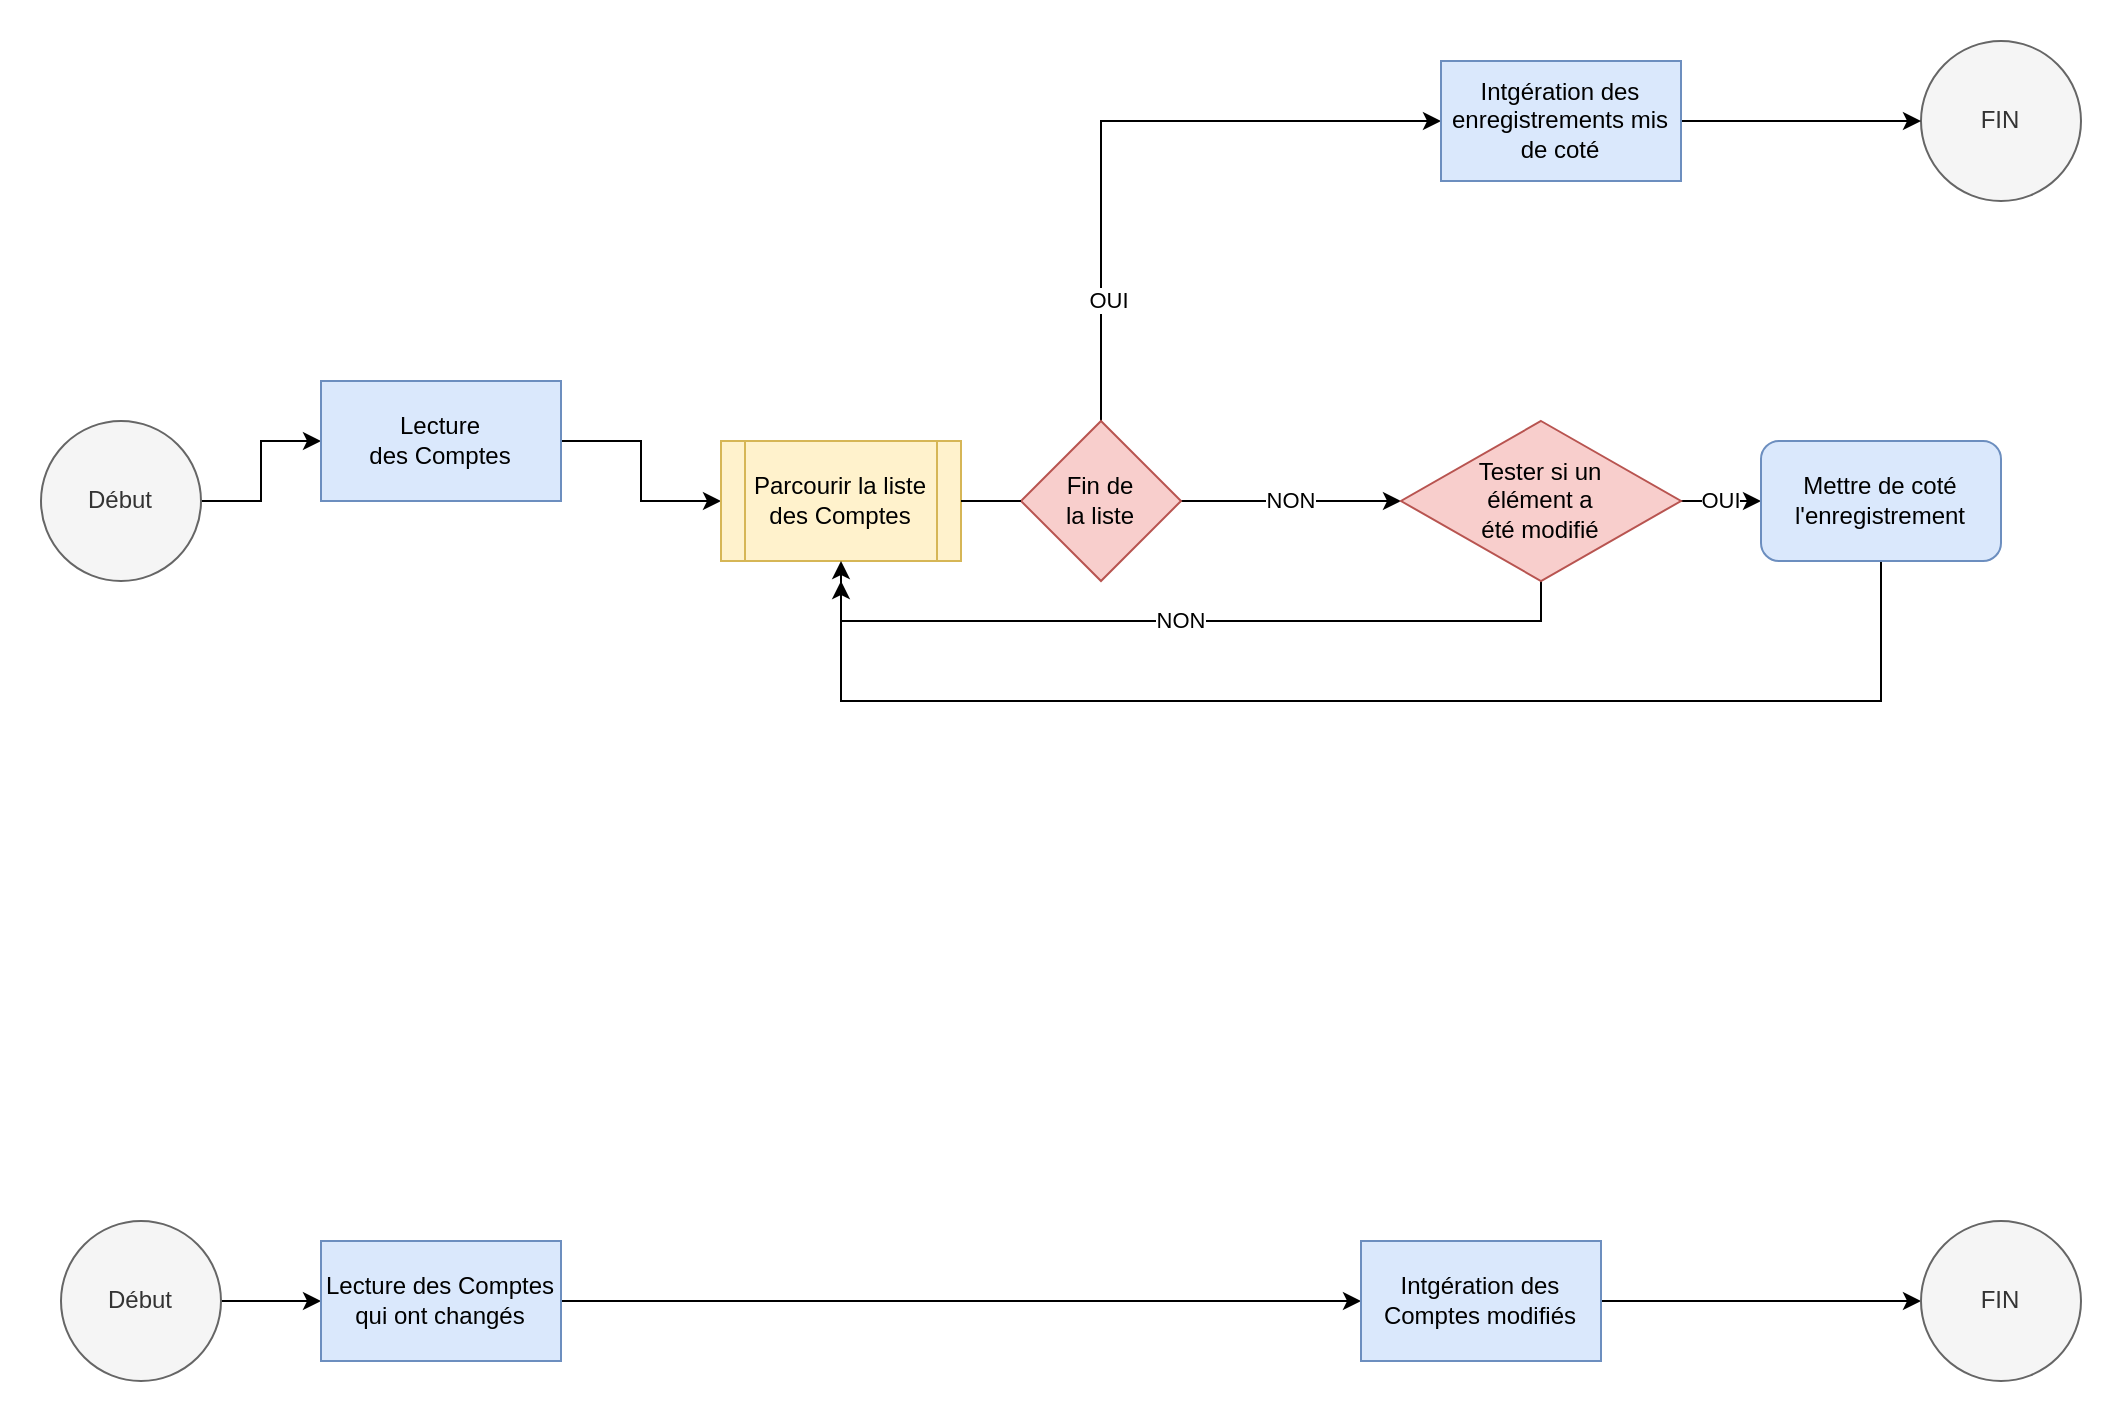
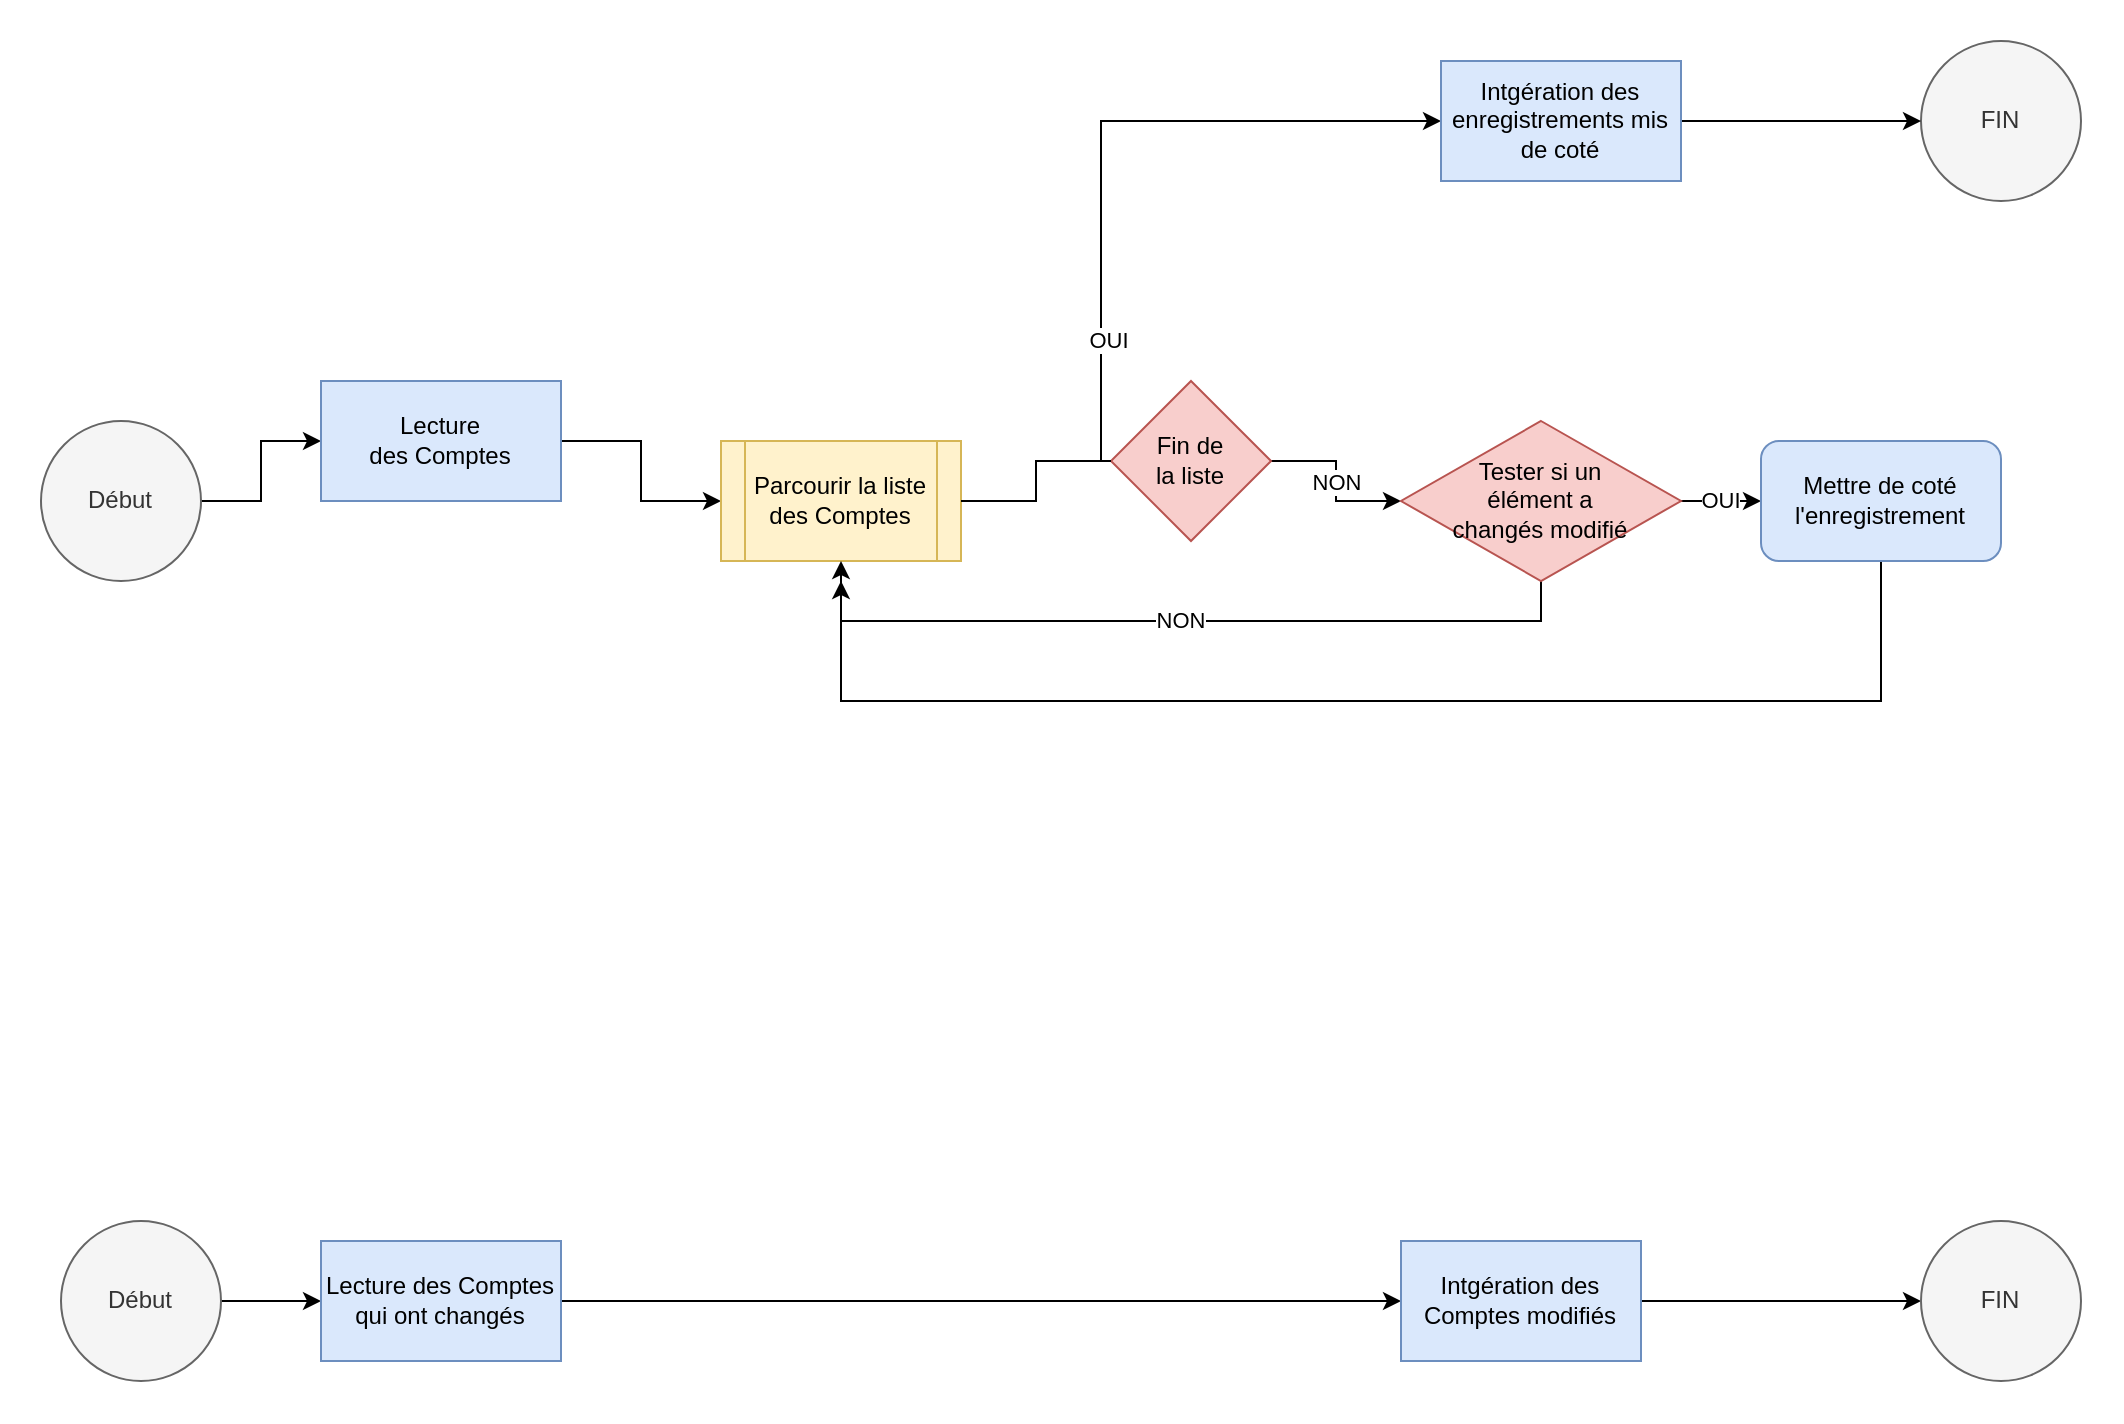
  <mxCell id="0" />
  <mxCell id="1" parent="0" />
  <mxCell id="2" value="" style="edgeStyle=orthogonalEdgeStyle;rounded=0;orthogonalLoop=1;jettySize=auto;html=1;" edge="1" parent="1" source="3" target="5"><mxGeometry relative="1" as="geometry" /></mxCell>
  <mxCell id="3" value="Début" style="ellipse;whiteSpace=wrap;html=1;aspect=fixed;fillColor=#f5f5f5;strokeColor=#666666;fontColor=#333333;" vertex="1" parent="1"><mxGeometry x="20" y="210" width="80" height="80" as="geometry" /></mxCell>
  <mxCell id="4" value="" style="edgeStyle=orthogonalEdgeStyle;rounded=0;orthogonalLoop=1;jettySize=auto;html=1;" edge="1" parent="1" source="5" target="7"><mxGeometry relative="1" as="geometry" /></mxCell>
  <mxCell id="5" value="Lecture &lt;br&gt;des Comptes" style="whiteSpace=wrap;html=1;fillColor=#dae8fc;strokeColor=#6c8ebf;" vertex="1" parent="1"><mxGeometry x="160" y="190" width="120" height="60" as="geometry" /></mxCell>
  <mxCell id="6" value="NON" style="edgeStyle=orthogonalEdgeStyle;rounded=0;orthogonalLoop=1;jettySize=auto;html=1;entryX=0;entryY=0.5;entryDx=0;entryDy=0;startArrow=none;" edge="1" parent="1" source="15" target="10"><mxGeometry relative="1" as="geometry" /></mxCell>
  <mxCell id="7" value="Parcourir la liste des Comptes" style="shape=process;whiteSpace=wrap;html=1;backgroundOutline=1;fillColor=#fff2cc;strokeColor=#d6b656;" vertex="1" parent="1"><mxGeometry x="360" y="220" width="120" height="60" as="geometry" /></mxCell>
  <mxCell id="8" value="OUI" style="edgeStyle=orthogonalEdgeStyle;rounded=0;orthogonalLoop=1;jettySize=auto;html=1;" edge="1" parent="1" source="10" target="12"><mxGeometry relative="1" as="geometry" /></mxCell>
  <mxCell id="9" value="NON" style="edgeStyle=orthogonalEdgeStyle;rounded=0;orthogonalLoop=1;jettySize=auto;html=1;entryX=0.5;entryY=1;entryDx=0;entryDy=0;" edge="1" parent="1" source="10" target="7"><mxGeometry relative="1" as="geometry"><Array as="points"><mxPoint x="770" y="310" /><mxPoint x="420" y="310" /></Array></mxGeometry></mxCell>
- <mxCell id="10" value="Tester si un &lt;br&gt;élément a &lt;br&gt;été modifié" style="rhombus;whiteSpace=wrap;html=1;fillColor=#f8cecc;strokeColor=#b85450;" vertex="1" parent="1"><mxGeometry x="700" y="210" width="140" height="80" as="geometry" /></mxCell>
+ <mxCell id="10" value="Tester si un &lt;br&gt;élément a &lt;br&gt;changés modifié" style="rhombus;whiteSpace=wrap;html=1;fillColor=#f8cecc;strokeColor=#b85450;" vertex="1" parent="1"><mxGeometry x="700" y="210" width="140" height="80" as="geometry" /></mxCell>
  <mxCell id="11" style="edgeStyle=orthogonalEdgeStyle;rounded=0;orthogonalLoop=1;jettySize=auto;html=1;" edge="1" parent="1" source="12"><mxGeometry relative="1" as="geometry"><mxPoint x="420" y="290" as="targetPoint" /><Array as="points"><mxPoint x="940" y="350" /><mxPoint x="420" y="350" /></Array></mxGeometry></mxCell>
  <mxCell id="12" value="Mettre de coté l'enregistrement" style="whiteSpace=wrap;html=1;fillColor=#dae8fc;strokeColor=#6c8ebf;rounded=1;" vertex="1" parent="1"><mxGeometry x="880" y="220" width="120" height="60" as="geometry" /></mxCell>
  <mxCell id="13" style="edgeStyle=orthogonalEdgeStyle;rounded=0;orthogonalLoop=1;jettySize=auto;html=1;entryX=0;entryY=0.5;entryDx=0;entryDy=0;" edge="1" parent="1" source="15" target="19"><mxGeometry relative="1" as="geometry"><Array as="points"><mxPoint x="550" y="60" /></Array></mxGeometry></mxCell>
  <mxCell id="14" value="OUI" style="edgeLabel;html=1;align=center;verticalAlign=middle;resizable=0;points=[];" vertex="1" connectable="0" parent="13"><mxGeometry x="-0.616" y="-3" relative="1" as="geometry"><mxPoint as="offset" /></mxGeometry></mxCell>
- <mxCell id="15" value="Fin de &lt;br&gt;la liste" style="rhombus;whiteSpace=wrap;html=1;fillColor=#f8cecc;strokeColor=#b85450;" vertex="1" parent="1"><mxGeometry x="510" y="210" width="80" height="80" as="geometry" /></mxCell>
+ <mxCell id="15" value="Fin de &lt;br&gt;la liste" style="rhombus;whiteSpace=wrap;html=1;fillColor=#f8cecc;strokeColor=#b85450;" vertex="1" parent="1"><mxGeometry x="555" y="190" width="80" height="80" as="geometry" /></mxCell>
  <mxCell id="16" value="" style="edgeStyle=orthogonalEdgeStyle;rounded=0;orthogonalLoop=1;jettySize=auto;html=1;entryX=0;entryY=0.5;entryDx=0;entryDy=0;endArrow=none;" edge="1" parent="1" source="7" target="15"><mxGeometry relative="1" as="geometry"><mxPoint x="480" y="250" as="sourcePoint" /><mxPoint x="540" y="250" as="targetPoint" /></mxGeometry></mxCell>
  <mxCell id="17" value="FIN" style="ellipse;whiteSpace=wrap;html=1;aspect=fixed;fillColor=#f5f5f5;strokeColor=#666666;fontColor=#333333;" vertex="1" parent="1"><mxGeometry x="960" y="20" width="80" height="80" as="geometry" /></mxCell>
  <mxCell id="18" style="edgeStyle=orthogonalEdgeStyle;rounded=0;orthogonalLoop=1;jettySize=auto;html=1;entryX=0;entryY=0.5;entryDx=0;entryDy=0;" edge="1" parent="1" source="19" target="17"><mxGeometry relative="1" as="geometry" /></mxCell>
  <mxCell id="19" value="Intgération des enregistrements mis de coté" style="rounded=0;whiteSpace=wrap;html=1;fillColor=#dae8fc;strokeColor=#6c8ebf;" vertex="1" parent="1"><mxGeometry x="720" y="30" width="120" height="60" as="geometry" /></mxCell>
  <mxCell id="20" style="edgeStyle=orthogonalEdgeStyle;rounded=0;orthogonalLoop=1;jettySize=auto;html=1;entryX=0;entryY=0.5;entryDx=0;entryDy=0;" edge="1" parent="1" source="21" target="23"><mxGeometry relative="1" as="geometry" /></mxCell>
  <mxCell id="21" value="Début" style="ellipse;whiteSpace=wrap;html=1;aspect=fixed;fillColor=#f5f5f5;strokeColor=#666666;fontColor=#333333;" vertex="1" parent="1"><mxGeometry x="30" y="610" width="80" height="80" as="geometry" /></mxCell>
  <mxCell id="22" style="edgeStyle=orthogonalEdgeStyle;rounded=0;orthogonalLoop=1;jettySize=auto;html=1;entryX=0;entryY=0.5;entryDx=0;entryDy=0;" edge="1" parent="1" source="23" target="25"><mxGeometry relative="1" as="geometry" /></mxCell>
  <mxCell id="23" value="Lecture des Comptes qui ont changés" style="whiteSpace=wrap;html=1;fillColor=#dae8fc;strokeColor=#6c8ebf;" vertex="1" parent="1"><mxGeometry x="160" y="620" width="120" height="60" as="geometry" /></mxCell>
  <mxCell id="24" style="edgeStyle=orthogonalEdgeStyle;rounded=0;orthogonalLoop=1;jettySize=auto;html=1;entryX=0;entryY=0.5;entryDx=0;entryDy=0;" edge="1" parent="1" source="25" target="26"><mxGeometry relative="1" as="geometry" /></mxCell>
- <mxCell id="25" value="Intgération des Comptes modifiés" style="rounded=0;whiteSpace=wrap;html=1;fillColor=#dae8fc;strokeColor=#6c8ebf;" vertex="1" parent="1"><mxGeometry x="680" y="620" width="120" height="60" as="geometry" /></mxCell>
+ <mxCell id="25" value="Intgération des Comptes modifiés" style="rounded=0;whiteSpace=wrap;html=1;fillColor=#dae8fc;strokeColor=#6c8ebf;" vertex="1" parent="1"><mxGeometry x="700" y="620" width="120" height="60" as="geometry" /></mxCell>
  <mxCell id="26" value="FIN" style="ellipse;whiteSpace=wrap;html=1;aspect=fixed;fillColor=#f5f5f5;strokeColor=#666666;fontColor=#333333;" vertex="1" parent="1"><mxGeometry x="960" y="610" width="80" height="80" as="geometry" /></mxCell>
